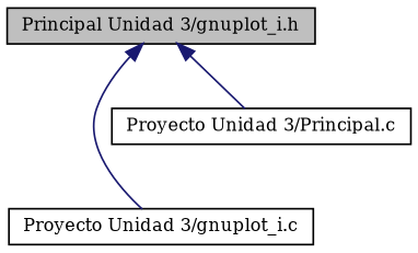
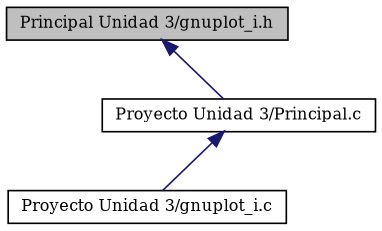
  digraph {
    fontname="DejaVu Serif"
    node [color=black fillcolor=white fontname="DejaVu Serif" fontsize=10 shape=record style=filled]
    edge [color=midnightblue dir=back fontname="DejaVu Serif" fontsize=10 labelfontname=Helvetica labelfontsize=10 style=solid]
    n1 [fillcolor=grey75 fontcolor=black height=0.2 label="Principal Unidad 3/gnuplot_i.h" width=0.4]
    n2 [height=0.2 label="Proyecto Unidad 3/gnuplot_i.c" width=0.4]
    n3 [height=0.2 label="Proyecto Unidad 3/Principal.c" width=0.4]
-   n1 -> n2
+   n3 -> n2
    n1 -> n3
  }
